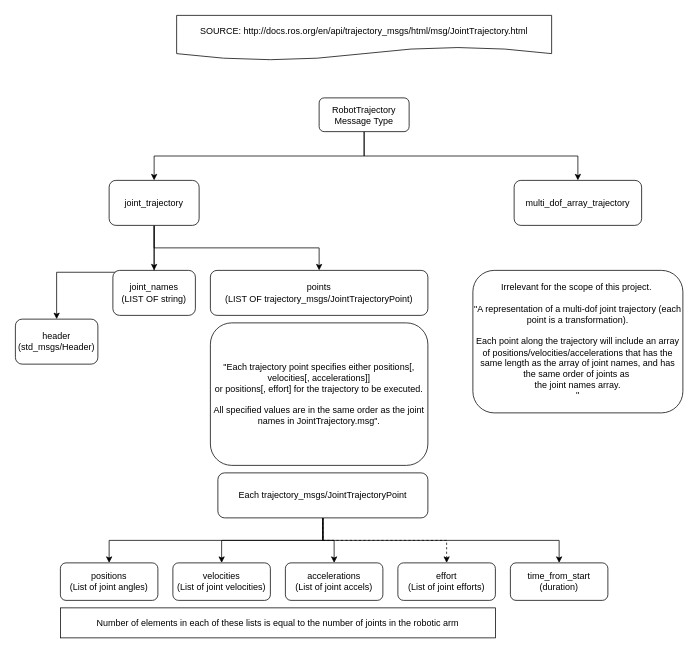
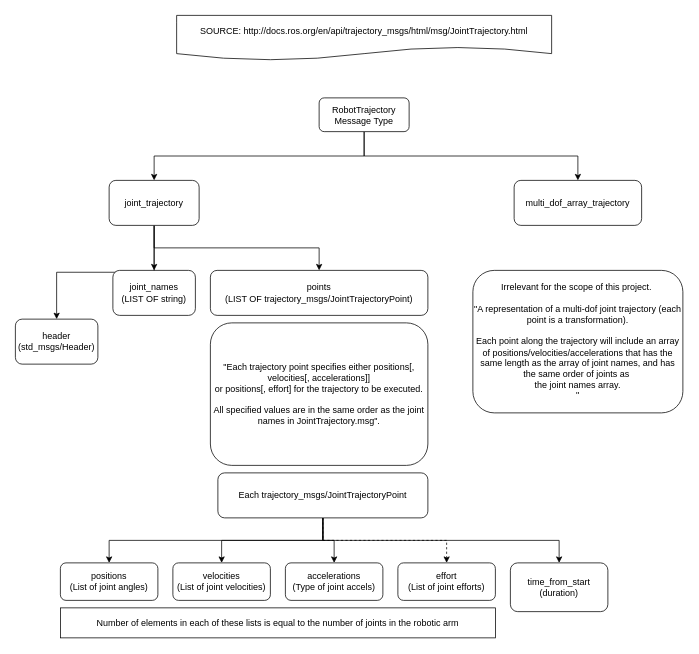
  <mxCell id="0" />
  <mxCell id="1" parent="0" />
  <mxCell id="2" style="edgeStyle=orthogonalEdgeStyle;rounded=0;orthogonalLoop=1;jettySize=auto;html=1;exitX=0.5;exitY=1;exitDx=0;exitDy=0;entryX=0.5;entryY=0;entryDx=0;entryDy=0;" edge="1" parent="1" source="4" target="8"><mxGeometry relative="1" as="geometry" /></mxCell>
  <mxCell id="3" style="edgeStyle=orthogonalEdgeStyle;rounded=0;orthogonalLoop=1;jettySize=auto;html=1;exitX=0.5;exitY=1;exitDx=0;exitDy=0;" edge="1" parent="1" source="4" target="9"><mxGeometry relative="1" as="geometry" /></mxCell>
  <mxCell id="4" value="RobotTrajectory Message Type" style="rounded=1;whiteSpace=wrap;html=1;" vertex="1" parent="1"><mxGeometry x="425" y="130" width="120" height="45" as="geometry" /></mxCell>
  <mxCell id="5" style="edgeStyle=orthogonalEdgeStyle;rounded=0;orthogonalLoop=1;jettySize=auto;html=1;exitX=0.5;exitY=1;exitDx=0;exitDy=0;entryX=0.5;entryY=0;entryDx=0;entryDy=0;" edge="1" parent="1" source="8" target="10"><mxGeometry relative="1" as="geometry" /></mxCell>
  <mxCell id="6" style="edgeStyle=orthogonalEdgeStyle;rounded=0;orthogonalLoop=1;jettySize=auto;html=1;exitX=0.5;exitY=1;exitDx=0;exitDy=0;entryX=0.5;entryY=0;entryDx=0;entryDy=0;" edge="1" parent="1" source="8" target="11"><mxGeometry relative="1" as="geometry" /></mxCell>
  <mxCell id="7" style="edgeStyle=orthogonalEdgeStyle;rounded=0;orthogonalLoop=1;jettySize=auto;html=1;exitX=0.5;exitY=1;exitDx=0;exitDy=0;" edge="1" parent="1" source="8" target="12"><mxGeometry relative="1" as="geometry" /></mxCell>
  <mxCell id="8" value="joint_trajectory" style="rounded=1;whiteSpace=wrap;html=1;" vertex="1" parent="1"><mxGeometry x="145" y="240" width="120" height="60" as="geometry" /></mxCell>
  <mxCell id="9" value="multi_dof_array_trajectory" style="rounded=1;whiteSpace=wrap;html=1;" vertex="1" parent="1"><mxGeometry x="685" y="240" width="170" height="60" as="geometry" /></mxCell>
  <mxCell id="10" value="header (std_msgs/Header)" style="rounded=1;whiteSpace=wrap;html=1;" vertex="1" parent="1"><mxGeometry x="20" y="425" width="110" height="60" as="geometry" /></mxCell>
  <mxCell id="11" value="joint_names &lt;br&gt;(LIST OF string)" style="rounded=1;whiteSpace=wrap;html=1;" vertex="1" parent="1"><mxGeometry x="150" y="360" width="110" height="60" as="geometry" /></mxCell>
  <mxCell id="12" value="points &lt;br&gt;(LIST OF trajectory_msgs/JointTrajectoryPoint)" style="rounded=1;whiteSpace=wrap;html=1;" vertex="1" parent="1"><mxGeometry x="280" y="360" width="290" height="60" as="geometry" /></mxCell>
  <mxCell id="13" value="&lt;div&gt;&quot;Each trajectory point specifies either positions[, velocities[, accelerations]]&lt;/div&gt;&lt;div&gt;or positions[, effort] for the trajectory to be executed.&lt;/div&gt;&lt;div&gt;&lt;span&gt;&lt;br&gt;&lt;/span&gt;&lt;/div&gt;&lt;div&gt;&lt;span&gt;All specified values are in the same order as the joint names in JointTrajectory.msg&quot;.&lt;/span&gt;&lt;/div&gt;" style="rounded=1;whiteSpace=wrap;html=1;" vertex="1" parent="1"><mxGeometry x="280" y="430" width="290" height="190" as="geometry" /></mxCell>
  <mxCell id="14" style="edgeStyle=orthogonalEdgeStyle;rounded=0;orthogonalLoop=1;jettySize=auto;html=1;exitX=0.5;exitY=1;exitDx=0;exitDy=0;" edge="1" parent="1" source="19" target="20"><mxGeometry relative="1" as="geometry" /></mxCell>
  <mxCell id="15" style="edgeStyle=orthogonalEdgeStyle;rounded=0;orthogonalLoop=1;jettySize=auto;html=1;exitX=0.5;exitY=1;exitDx=0;exitDy=0;" edge="1" parent="1" source="19" target="21"><mxGeometry relative="1" as="geometry" /></mxCell>
  <mxCell id="16" style="edgeStyle=orthogonalEdgeStyle;rounded=0;orthogonalLoop=1;jettySize=auto;html=1;exitX=0.5;exitY=1;exitDx=0;exitDy=0;entryX=0.5;entryY=0;entryDx=0;entryDy=0;" edge="1" parent="1" source="19" target="22"><mxGeometry relative="1" as="geometry" /></mxCell>
  <mxCell id="17" style="edgeStyle=orthogonalEdgeStyle;rounded=0;orthogonalLoop=1;jettySize=auto;html=1;exitX=0.5;exitY=1;exitDx=0;exitDy=0;entryX=0.5;entryY=0;entryDx=0;entryDy=0;dashed=1;" edge="1" parent="1" source="19" target="23"><mxGeometry relative="1" as="geometry" /></mxCell>
  <mxCell id="18" style="edgeStyle=orthogonalEdgeStyle;rounded=0;orthogonalLoop=1;jettySize=auto;html=1;exitX=0.5;exitY=1;exitDx=0;exitDy=0;entryX=0.5;entryY=0;entryDx=0;entryDy=0;" edge="1" parent="1" source="19" target="24"><mxGeometry relative="1" as="geometry" /></mxCell>
  <mxCell id="19" value="Each trajectory_msgs/JointTrajectoryPoint" style="rounded=1;whiteSpace=wrap;html=1;" vertex="1" parent="1"><mxGeometry x="290" y="630" width="280" height="60" as="geometry" /></mxCell>
  <mxCell id="20" value="positions &lt;br&gt;(List of joint angles)" style="rounded=1;whiteSpace=wrap;html=1;" vertex="1" parent="1"><mxGeometry x="80" y="750" width="130" height="50" as="geometry" /></mxCell>
  <mxCell id="21" value="velocities&lt;br&gt;(List of joint velocities)" style="rounded=1;whiteSpace=wrap;html=1;" vertex="1" parent="1"><mxGeometry x="230" y="750" width="130" height="50" as="geometry" /></mxCell>
- <mxCell id="22" value="accelerations&lt;br&gt;(List of joint accels)" style="rounded=1;whiteSpace=wrap;html=1;" vertex="1" parent="1"><mxGeometry x="380" y="750" width="130" height="50" as="geometry" /></mxCell>
+ <mxCell id="22" value="accelerations&lt;br&gt;(Type of joint accels)" style="rounded=1;whiteSpace=wrap;html=1;" vertex="1" parent="1"><mxGeometry x="380" y="750" width="130" height="50" as="geometry" /></mxCell>
  <mxCell id="23" value="effort&lt;br&gt;(List of joint efforts)" style="rounded=1;whiteSpace=wrap;html=1;" vertex="1" parent="1"><mxGeometry x="530" y="750" width="130" height="50" as="geometry" /></mxCell>
- <mxCell id="24" value="time_from_start&lt;br&gt;(duration)" style="rounded=1;whiteSpace=wrap;html=1;" vertex="1" parent="1"><mxGeometry x="680" y="750" width="130" height="50" as="geometry" /></mxCell>
+ <mxCell id="24" value="time_from_start&lt;br&gt;(duration)" style="rounded=1;whiteSpace=wrap;html=1;" vertex="1" parent="1"><mxGeometry x="680" y="750" width="130" height="65" as="geometry" /></mxCell>
  <mxCell id="25" value="Irrelevant for the scope of this project.&amp;nbsp;&lt;br&gt;&lt;br&gt;&quot;&lt;span&gt;A representation of a multi-dof joint trajectory (each point is a transformation).&lt;br&gt;&lt;br&gt;&lt;/span&gt;&lt;div&gt;Each point along the trajectory will include an array of positions/velocities/accelerations&amp;nbsp;&lt;span&gt;that has the same length as the array of joint names, and has the same order of joints as&amp;nbsp;&lt;/span&gt;&lt;/div&gt;&lt;div&gt;the joint names array.&lt;/div&gt;&quot;" style="rounded=1;whiteSpace=wrap;html=1;" vertex="1" parent="1"><mxGeometry x="630" y="360" width="280" height="190" as="geometry" /></mxCell>
  <mxCell id="26" value="Number of elements in each of these lists is equal to the number of joints in the robotic arm" style="rounded=0;whiteSpace=wrap;html=1;" vertex="1" parent="1"><mxGeometry x="80" y="810" width="580" height="40" as="geometry" /></mxCell>
  <mxCell id="27" value="SOURCE:&amp;nbsp;http://docs.ros.org/en/api/trajectory_msgs/html/msg/JointTrajectory.html" style="shape=document;whiteSpace=wrap;html=1;boundedLbl=1;" vertex="1" parent="1"><mxGeometry x="235" y="20" width="500" height="60" as="geometry" /></mxCell>
